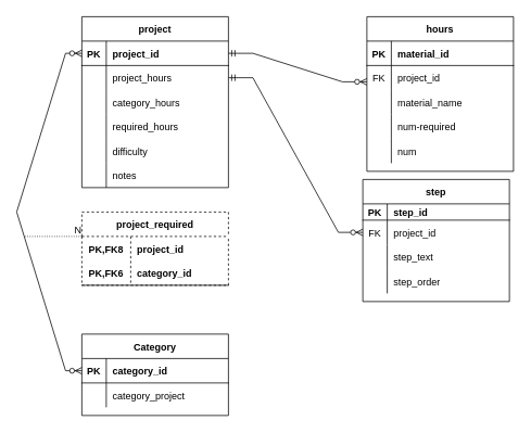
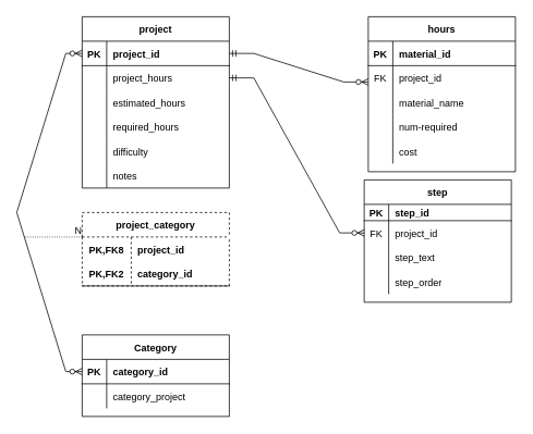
  <mxCell id="0" />
  <mxCell id="1" parent="0" />
  <mxCell id="2" value="project" style="shape=table;startSize=30;container=1;collapsible=1;childLayout=tableLayout;fixedRows=1;rowLines=0;fontStyle=1;align=center;resizeLast=1;" vertex="1" parent="1"><mxGeometry x="100" y="20" width="180" height="210" as="geometry"><mxRectangle x="40" y="40" width="70" height="30" as="alternateBounds" /></mxGeometry></mxCell>
  <mxCell id="3" value="" style="shape=tableRow;horizontal=0;startSize=0;swimlaneHead=0;swimlaneBody=0;fillColor=none;collapsible=0;dropTarget=0;points=[[0,0.5],[1,0.5]];portConstraint=eastwest;top=0;left=0;right=0;bottom=1;" vertex="1" parent="2"><mxGeometry y="30" width="180" height="30" as="geometry" /></mxCell>
  <mxCell id="4" value="PK" style="shape=partialRectangle;connectable=0;fillColor=none;top=0;left=0;bottom=0;right=0;fontStyle=1;overflow=hidden;" vertex="1" parent="3"><mxGeometry width="30" height="30" as="geometry"><mxRectangle width="30" height="30" as="alternateBounds" /></mxGeometry></mxCell>
  <mxCell id="5" value="project_id" style="shape=partialRectangle;connectable=0;fillColor=none;top=0;left=0;bottom=0;right=0;align=left;spacingLeft=6;fontStyle=1;overflow=hidden;" vertex="1" parent="3"><mxGeometry x="30" width="150" height="30" as="geometry"><mxRectangle width="150" height="30" as="alternateBounds" /></mxGeometry></mxCell>
  <mxCell id="6" value="" style="shape=tableRow;horizontal=0;startSize=0;swimlaneHead=0;swimlaneBody=0;fillColor=none;collapsible=0;dropTarget=0;points=[[0,0.5],[1,0.5]];portConstraint=eastwest;top=0;left=0;right=0;bottom=0;" vertex="1" parent="2"><mxGeometry y="60" width="180" height="30" as="geometry" /></mxCell>
  <mxCell id="7" value="" style="shape=partialRectangle;connectable=0;fillColor=none;top=0;left=0;bottom=0;right=0;editable=1;overflow=hidden;" vertex="1" parent="6"><mxGeometry width="30" height="30" as="geometry"><mxRectangle width="30" height="30" as="alternateBounds" /></mxGeometry></mxCell>
  <mxCell id="8" value="project_hours" style="shape=partialRectangle;connectable=0;fillColor=none;top=0;left=0;bottom=0;right=0;align=left;spacingLeft=6;overflow=hidden;" vertex="1" parent="6"><mxGeometry x="30" width="150" height="30" as="geometry"><mxRectangle width="150" height="30" as="alternateBounds" /></mxGeometry></mxCell>
  <mxCell id="9" value="" style="shape=tableRow;horizontal=0;startSize=0;swimlaneHead=0;swimlaneBody=0;fillColor=none;collapsible=0;dropTarget=0;points=[[0,0.5],[1,0.5]];portConstraint=eastwest;top=0;left=0;right=0;bottom=0;" vertex="1" parent="2"><mxGeometry y="90" width="180" height="30" as="geometry" /></mxCell>
  <mxCell id="10" value="" style="shape=partialRectangle;connectable=0;fillColor=none;top=0;left=0;bottom=0;right=0;editable=1;overflow=hidden;" vertex="1" parent="9"><mxGeometry width="30" height="30" as="geometry"><mxRectangle width="30" height="30" as="alternateBounds" /></mxGeometry></mxCell>
- <mxCell id="11" value="category_hours" style="shape=partialRectangle;connectable=0;fillColor=none;top=0;left=0;bottom=0;right=0;align=left;spacingLeft=6;overflow=hidden;" vertex="1" parent="9"><mxGeometry x="30" width="150" height="30" as="geometry"><mxRectangle width="150" height="30" as="alternateBounds" /></mxGeometry></mxCell>
+ <mxCell id="11" value="estimated_hours" style="shape=partialRectangle;connectable=0;fillColor=none;top=0;left=0;bottom=0;right=0;align=left;spacingLeft=6;overflow=hidden;" vertex="1" parent="9"><mxGeometry x="30" width="150" height="30" as="geometry"><mxRectangle width="150" height="30" as="alternateBounds" /></mxGeometry></mxCell>
  <mxCell id="12" value="" style="shape=tableRow;horizontal=0;startSize=0;swimlaneHead=0;swimlaneBody=0;fillColor=none;collapsible=0;dropTarget=0;points=[[0,0.5],[1,0.5]];portConstraint=eastwest;top=0;left=0;right=0;bottom=0;" vertex="1" parent="2"><mxGeometry y="120" width="180" height="30" as="geometry" /></mxCell>
  <mxCell id="13" value="" style="shape=partialRectangle;connectable=0;fillColor=none;top=0;left=0;bottom=0;right=0;editable=1;overflow=hidden;" vertex="1" parent="12"><mxGeometry width="30" height="30" as="geometry"><mxRectangle width="30" height="30" as="alternateBounds" /></mxGeometry></mxCell>
  <mxCell id="14" value="required_hours" style="shape=partialRectangle;connectable=0;fillColor=none;top=0;left=0;bottom=0;right=0;align=left;spacingLeft=6;overflow=hidden;" vertex="1" parent="12"><mxGeometry x="30" width="150" height="30" as="geometry"><mxRectangle width="150" height="30" as="alternateBounds" /></mxGeometry></mxCell>
  <mxCell id="15" style="shape=tableRow;horizontal=0;startSize=0;swimlaneHead=0;swimlaneBody=0;fillColor=none;collapsible=0;dropTarget=0;points=[[0,0.5],[1,0.5]];portConstraint=eastwest;top=0;left=0;right=0;bottom=0;" vertex="1" parent="2"><mxGeometry y="150" width="180" height="30" as="geometry" /></mxCell>
  <mxCell id="16" style="shape=partialRectangle;connectable=0;fillColor=none;top=0;left=0;bottom=0;right=0;editable=1;overflow=hidden;" vertex="1" parent="15"><mxGeometry width="30" height="30" as="geometry"><mxRectangle width="30" height="30" as="alternateBounds" /></mxGeometry></mxCell>
  <mxCell id="17" value="difficulty" style="shape=partialRectangle;connectable=0;fillColor=none;top=0;left=0;bottom=0;right=0;align=left;spacingLeft=6;overflow=hidden;" vertex="1" parent="15"><mxGeometry x="30" width="150" height="30" as="geometry"><mxRectangle width="150" height="30" as="alternateBounds" /></mxGeometry></mxCell>
  <mxCell id="18" style="shape=tableRow;horizontal=0;startSize=0;swimlaneHead=0;swimlaneBody=0;fillColor=none;collapsible=0;dropTarget=0;points=[[0,0.5],[1,0.5]];portConstraint=eastwest;top=0;left=0;right=0;bottom=0;" vertex="1" parent="2"><mxGeometry y="180" width="180" height="30" as="geometry" /></mxCell>
  <mxCell id="19" style="shape=partialRectangle;connectable=0;fillColor=none;top=0;left=0;bottom=0;right=0;editable=1;overflow=hidden;" vertex="1" parent="18"><mxGeometry width="30" height="30" as="geometry"><mxRectangle width="30" height="30" as="alternateBounds" /></mxGeometry></mxCell>
  <mxCell id="20" value="notes" style="shape=partialRectangle;connectable=0;fillColor=none;top=0;left=0;bottom=0;right=0;align=left;spacingLeft=6;overflow=hidden;" vertex="1" parent="18"><mxGeometry x="30" width="150" height="30" as="geometry"><mxRectangle width="150" height="30" as="alternateBounds" /></mxGeometry></mxCell>
- <mxCell id="21" value="project_required" style="shape=table;startSize=30;container=1;collapsible=1;childLayout=tableLayout;fixedRows=1;rowLines=0;fontStyle=1;align=center;resizeLast=1;dashed=1;" vertex="1" parent="1"><mxGeometry x="100" y="260" width="180" height="90" as="geometry" /></mxCell>
+ <mxCell id="21" value="project_category" style="shape=table;startSize=30;container=1;collapsible=1;childLayout=tableLayout;fixedRows=1;rowLines=0;fontStyle=1;align=center;resizeLast=1;dashed=1;" vertex="1" parent="1"><mxGeometry x="100" y="260" width="180" height="90" as="geometry" /></mxCell>
  <mxCell id="22" value="" style="shape=tableRow;horizontal=0;startSize=0;swimlaneHead=0;swimlaneBody=0;fillColor=none;collapsible=0;dropTarget=0;points=[[0,0.5],[1,0.5]];portConstraint=eastwest;top=0;left=0;right=0;bottom=0;" vertex="1" parent="21"><mxGeometry y="30" width="180" height="30" as="geometry" /></mxCell>
  <mxCell id="23" value="PK,FK8" style="shape=partialRectangle;connectable=0;fillColor=none;top=0;left=0;bottom=0;right=0;fontStyle=1;overflow=hidden;" vertex="1" parent="22"><mxGeometry width="60" height="30" as="geometry"><mxRectangle width="60" height="30" as="alternateBounds" /></mxGeometry></mxCell>
  <mxCell id="24" value="project_id" style="shape=partialRectangle;connectable=0;fillColor=none;top=0;left=0;bottom=0;right=0;align=left;spacingLeft=6;fontStyle=1;overflow=hidden;" vertex="1" parent="22"><mxGeometry x="60" width="120" height="30" as="geometry"><mxRectangle width="120" height="30" as="alternateBounds" /></mxGeometry></mxCell>
  <mxCell id="25" value="" style="shape=tableRow;horizontal=0;startSize=0;swimlaneHead=0;swimlaneBody=0;fillColor=none;collapsible=0;dropTarget=0;points=[[0,0.5],[1,0.5]];portConstraint=eastwest;top=0;left=0;right=0;bottom=1;" vertex="1" parent="21"><mxGeometry y="60" width="180" height="30" as="geometry" /></mxCell>
- <mxCell id="26" value="PK,FK6" style="shape=partialRectangle;connectable=0;fillColor=none;top=0;left=0;bottom=0;right=0;fontStyle=1;overflow=hidden;" vertex="1" parent="25"><mxGeometry width="60" height="30" as="geometry"><mxRectangle width="60" height="30" as="alternateBounds" /></mxGeometry></mxCell>
+ <mxCell id="26" value="PK,FK2" style="shape=partialRectangle;connectable=0;fillColor=none;top=0;left=0;bottom=0;right=0;fontStyle=1;overflow=hidden;" vertex="1" parent="25"><mxGeometry width="60" height="30" as="geometry"><mxRectangle width="60" height="30" as="alternateBounds" /></mxGeometry></mxCell>
  <mxCell id="27" value="category_id" style="shape=partialRectangle;connectable=0;fillColor=none;top=0;left=0;bottom=0;right=0;align=left;spacingLeft=6;fontStyle=1;overflow=hidden;dashed=1;" vertex="1" parent="25"><mxGeometry x="60" width="120" height="30" as="geometry"><mxRectangle width="120" height="30" as="alternateBounds" /></mxGeometry></mxCell>
  <mxCell id="28" value="Category" style="shape=table;startSize=30;container=1;collapsible=1;childLayout=tableLayout;fixedRows=1;rowLines=0;fontStyle=1;align=center;resizeLast=1;" vertex="1" parent="1"><mxGeometry x="100" y="410" width="180" height="100" as="geometry" /></mxCell>
  <mxCell id="29" value="" style="shape=tableRow;horizontal=0;startSize=0;swimlaneHead=0;swimlaneBody=0;fillColor=none;collapsible=0;dropTarget=0;points=[[0,0.5],[1,0.5]];portConstraint=eastwest;top=0;left=0;right=0;bottom=1;" vertex="1" parent="28"><mxGeometry y="30" width="180" height="30" as="geometry" /></mxCell>
  <mxCell id="30" value="PK" style="shape=partialRectangle;connectable=0;fillColor=none;top=0;left=0;bottom=0;right=0;fontStyle=1;overflow=hidden;dashed=1;" vertex="1" parent="29"><mxGeometry width="30" height="30" as="geometry"><mxRectangle width="30" height="30" as="alternateBounds" /></mxGeometry></mxCell>
  <mxCell id="31" value="category_id" style="shape=partialRectangle;connectable=0;fillColor=none;top=0;left=0;bottom=0;right=0;align=left;spacingLeft=6;fontStyle=1;overflow=hidden;dashed=1;" vertex="1" parent="29"><mxGeometry x="30" width="150" height="30" as="geometry"><mxRectangle width="150" height="30" as="alternateBounds" /></mxGeometry></mxCell>
  <mxCell id="32" value="" style="shape=tableRow;horizontal=0;startSize=0;swimlaneHead=0;swimlaneBody=0;fillColor=none;collapsible=0;dropTarget=0;points=[[0,0.5],[1,0.5]];portConstraint=eastwest;top=0;left=0;right=0;bottom=0;dashed=1;" vertex="1" parent="28"><mxGeometry y="60" width="180" height="30" as="geometry" /></mxCell>
  <mxCell id="33" value="" style="shape=partialRectangle;connectable=0;fillColor=none;top=0;left=0;bottom=0;right=0;editable=1;overflow=hidden;dashed=1;" vertex="1" parent="32"><mxGeometry width="30" height="30" as="geometry"><mxRectangle width="30" height="30" as="alternateBounds" /></mxGeometry></mxCell>
  <mxCell id="34" value="category_project" style="shape=partialRectangle;connectable=0;fillColor=none;top=0;left=0;bottom=0;right=0;align=left;spacingLeft=6;overflow=hidden;dashed=1;" vertex="1" parent="32"><mxGeometry x="30" width="150" height="30" as="geometry"><mxRectangle width="150" height="30" as="alternateBounds" /></mxGeometry></mxCell>
  <mxCell id="35" value="step" style="shape=table;startSize=30;container=1;collapsible=1;childLayout=tableLayout;fixedRows=1;rowLines=0;fontStyle=1;align=center;resizeLast=1;" vertex="1" parent="1"><mxGeometry x="445" y="220" width="180" height="150" as="geometry" /></mxCell>
  <mxCell id="36" value="" style="shape=tableRow;horizontal=0;startSize=0;swimlaneHead=0;swimlaneBody=0;fillColor=none;collapsible=0;dropTarget=0;points=[[0,0.5],[1,0.5]];portConstraint=eastwest;top=0;left=0;right=0;bottom=1;" vertex="1" parent="35"><mxGeometry y="30" width="180" height="20" as="geometry" /></mxCell>
  <mxCell id="37" value="PK" style="shape=partialRectangle;connectable=0;fillColor=none;top=0;left=0;bottom=0;right=0;fontStyle=1;overflow=hidden;" vertex="1" parent="36"><mxGeometry width="30" height="20" as="geometry"><mxRectangle width="30" height="20" as="alternateBounds" /></mxGeometry></mxCell>
  <mxCell id="38" value="step_id" style="shape=partialRectangle;connectable=0;fillColor=none;top=0;left=0;bottom=0;right=0;align=left;spacingLeft=6;fontStyle=1;overflow=hidden;" vertex="1" parent="36"><mxGeometry x="30" width="150" height="20" as="geometry"><mxRectangle width="150" height="20" as="alternateBounds" /></mxGeometry></mxCell>
  <mxCell id="39" value="" style="shape=tableRow;horizontal=0;startSize=0;swimlaneHead=0;swimlaneBody=0;fillColor=none;collapsible=0;dropTarget=0;points=[[0,0.5],[1,0.5]];portConstraint=eastwest;top=0;left=0;right=0;bottom=0;" vertex="1" parent="35"><mxGeometry y="50" width="180" height="30" as="geometry" /></mxCell>
  <mxCell id="40" value="FK" style="shape=partialRectangle;connectable=0;fillColor=none;top=0;left=0;bottom=0;right=0;editable=1;overflow=hidden;" vertex="1" parent="39"><mxGeometry width="30" height="30" as="geometry"><mxRectangle width="30" height="30" as="alternateBounds" /></mxGeometry></mxCell>
  <mxCell id="41" value="project_id" style="shape=partialRectangle;connectable=0;fillColor=none;top=0;left=0;bottom=0;right=0;align=left;spacingLeft=6;overflow=hidden;" vertex="1" parent="39"><mxGeometry x="30" width="150" height="30" as="geometry"><mxRectangle width="150" height="30" as="alternateBounds" /></mxGeometry></mxCell>
  <mxCell id="42" value="" style="shape=tableRow;horizontal=0;startSize=0;swimlaneHead=0;swimlaneBody=0;fillColor=none;collapsible=0;dropTarget=0;points=[[0,0.5],[1,0.5]];portConstraint=eastwest;top=0;left=0;right=0;bottom=0;" vertex="1" parent="35"><mxGeometry y="80" width="180" height="30" as="geometry" /></mxCell>
  <mxCell id="43" value="" style="shape=partialRectangle;connectable=0;fillColor=none;top=0;left=0;bottom=0;right=0;editable=1;overflow=hidden;" vertex="1" parent="42"><mxGeometry width="30" height="30" as="geometry"><mxRectangle width="30" height="30" as="alternateBounds" /></mxGeometry></mxCell>
  <mxCell id="44" value="step_text" style="shape=partialRectangle;connectable=0;fillColor=none;top=0;left=0;bottom=0;right=0;align=left;spacingLeft=6;overflow=hidden;" vertex="1" parent="42"><mxGeometry x="30" width="150" height="30" as="geometry"><mxRectangle width="150" height="30" as="alternateBounds" /></mxGeometry></mxCell>
  <mxCell id="45" value="" style="shape=tableRow;horizontal=0;startSize=0;swimlaneHead=0;swimlaneBody=0;fillColor=none;collapsible=0;dropTarget=0;points=[[0,0.5],[1,0.5]];portConstraint=eastwest;top=0;left=0;right=0;bottom=0;" vertex="1" parent="35"><mxGeometry y="110" width="180" height="30" as="geometry" /></mxCell>
  <mxCell id="46" value="" style="shape=partialRectangle;connectable=0;fillColor=none;top=0;left=0;bottom=0;right=0;editable=1;overflow=hidden;" vertex="1" parent="45"><mxGeometry width="30" height="30" as="geometry"><mxRectangle width="30" height="30" as="alternateBounds" /></mxGeometry></mxCell>
  <mxCell id="47" value="step_order" style="shape=partialRectangle;connectable=0;fillColor=none;top=0;left=0;bottom=0;right=0;align=left;spacingLeft=6;overflow=hidden;" vertex="1" parent="45"><mxGeometry x="30" width="150" height="30" as="geometry"><mxRectangle width="150" height="30" as="alternateBounds" /></mxGeometry></mxCell>
  <mxCell id="48" value="hours" style="shape=table;startSize=30;container=1;collapsible=1;childLayout=tableLayout;fixedRows=1;rowLines=0;fontStyle=1;align=center;resizeLast=1;" vertex="1" parent="1"><mxGeometry x="450" y="20" width="180" height="190" as="geometry" /></mxCell>
  <mxCell id="49" value="" style="shape=tableRow;horizontal=0;startSize=0;swimlaneHead=0;swimlaneBody=0;fillColor=none;collapsible=0;dropTarget=0;points=[[0,0.5],[1,0.5]];portConstraint=eastwest;top=0;left=0;right=0;bottom=1;" vertex="1" parent="48"><mxGeometry y="30" width="180" height="30" as="geometry" /></mxCell>
  <mxCell id="50" value="PK" style="shape=partialRectangle;connectable=0;fillColor=none;top=0;left=0;bottom=0;right=0;fontStyle=1;overflow=hidden;" vertex="1" parent="49"><mxGeometry width="30" height="30" as="geometry"><mxRectangle width="30" height="30" as="alternateBounds" /></mxGeometry></mxCell>
  <mxCell id="51" value="material_id" style="shape=partialRectangle;connectable=0;fillColor=none;top=0;left=0;bottom=0;right=0;align=left;spacingLeft=6;fontStyle=1;overflow=hidden;" vertex="1" parent="49"><mxGeometry x="30" width="150" height="30" as="geometry"><mxRectangle width="150" height="30" as="alternateBounds" /></mxGeometry></mxCell>
  <mxCell id="52" value="" style="shape=tableRow;horizontal=0;startSize=0;swimlaneHead=0;swimlaneBody=0;fillColor=none;collapsible=0;dropTarget=0;points=[[0,0.5],[1,0.5]];portConstraint=eastwest;top=0;left=0;right=0;bottom=0;" vertex="1" parent="48"><mxGeometry y="60" width="180" height="30" as="geometry" /></mxCell>
  <mxCell id="53" value="FK" style="shape=partialRectangle;connectable=0;fillColor=none;top=0;left=0;bottom=0;right=0;editable=1;overflow=hidden;" vertex="1" parent="52"><mxGeometry width="30" height="30" as="geometry"><mxRectangle width="30" height="30" as="alternateBounds" /></mxGeometry></mxCell>
  <mxCell id="54" value="project_id" style="shape=partialRectangle;connectable=0;fillColor=none;top=0;left=0;bottom=0;right=0;align=left;spacingLeft=6;overflow=hidden;" vertex="1" parent="52"><mxGeometry x="30" width="150" height="30" as="geometry"><mxRectangle width="150" height="30" as="alternateBounds" /></mxGeometry></mxCell>
  <mxCell id="55" value="" style="shape=tableRow;horizontal=0;startSize=0;swimlaneHead=0;swimlaneBody=0;fillColor=none;collapsible=0;dropTarget=0;points=[[0,0.5],[1,0.5]];portConstraint=eastwest;top=0;left=0;right=0;bottom=0;" vertex="1" parent="48"><mxGeometry y="90" width="180" height="30" as="geometry" /></mxCell>
  <mxCell id="56" value="" style="shape=partialRectangle;connectable=0;fillColor=none;top=0;left=0;bottom=0;right=0;editable=1;overflow=hidden;" vertex="1" parent="55"><mxGeometry width="30" height="30" as="geometry"><mxRectangle width="30" height="30" as="alternateBounds" /></mxGeometry></mxCell>
  <mxCell id="57" value="material_name" style="shape=partialRectangle;connectable=0;fillColor=none;top=0;left=0;bottom=0;right=0;align=left;spacingLeft=6;overflow=hidden;" vertex="1" parent="55"><mxGeometry x="30" width="150" height="30" as="geometry"><mxRectangle width="150" height="30" as="alternateBounds" /></mxGeometry></mxCell>
  <mxCell id="58" value="" style="shape=tableRow;horizontal=0;startSize=0;swimlaneHead=0;swimlaneBody=0;fillColor=none;collapsible=0;dropTarget=0;points=[[0,0.5],[1,0.5]];portConstraint=eastwest;top=0;left=0;right=0;bottom=0;" vertex="1" parent="48"><mxGeometry y="120" width="180" height="30" as="geometry" /></mxCell>
  <mxCell id="59" value="" style="shape=partialRectangle;connectable=0;fillColor=none;top=0;left=0;bottom=0;right=0;editable=1;overflow=hidden;" vertex="1" parent="58"><mxGeometry width="30" height="30" as="geometry"><mxRectangle width="30" height="30" as="alternateBounds" /></mxGeometry></mxCell>
  <mxCell id="60" value="num-required" style="shape=partialRectangle;connectable=0;fillColor=none;top=0;left=0;bottom=0;right=0;align=left;spacingLeft=6;overflow=hidden;" vertex="1" parent="58"><mxGeometry x="30" width="150" height="30" as="geometry"><mxRectangle width="150" height="30" as="alternateBounds" /></mxGeometry></mxCell>
  <mxCell id="61" style="shape=tableRow;horizontal=0;startSize=0;swimlaneHead=0;swimlaneBody=0;fillColor=none;collapsible=0;dropTarget=0;points=[[0,0.5],[1,0.5]];portConstraint=eastwest;top=0;left=0;right=0;bottom=0;" vertex="1" parent="48"><mxGeometry y="150" width="180" height="30" as="geometry" /></mxCell>
  <mxCell id="62" style="shape=partialRectangle;connectable=0;fillColor=none;top=0;left=0;bottom=0;right=0;editable=1;overflow=hidden;" vertex="1" parent="61"><mxGeometry width="30" height="30" as="geometry"><mxRectangle width="30" height="30" as="alternateBounds" /></mxGeometry></mxCell>
- <mxCell id="63" value="num" style="shape=partialRectangle;connectable=0;fillColor=none;top=0;left=0;bottom=0;right=0;align=left;spacingLeft=6;overflow=hidden;" vertex="1" parent="61"><mxGeometry x="30" width="150" height="30" as="geometry"><mxRectangle width="150" height="30" as="alternateBounds" /></mxGeometry></mxCell>
+ <mxCell id="63" value="cost" style="shape=partialRectangle;connectable=0;fillColor=none;top=0;left=0;bottom=0;right=0;align=left;spacingLeft=6;overflow=hidden;" vertex="1" parent="61"><mxGeometry x="30" width="150" height="30" as="geometry"><mxRectangle width="150" height="30" as="alternateBounds" /></mxGeometry></mxCell>
  <mxCell id="64" value="" style="fontSize=12;html=1;endArrow=ERzeroToMany;endFill=1;startArrow=ERzeroToMany;rounded=0;exitX=0;exitY=0.5;exitDx=0;exitDy=0;entryX=0;entryY=0.5;entryDx=0;entryDy=0;" edge="1" parent="1" source="29" target="3"><mxGeometry width="100" height="100" relative="1" as="geometry"><mxPoint x="0" y="460" as="sourcePoint" /><mxPoint x="90" y="70" as="targetPoint" /><Array as="points"><mxPoint x="80" y="455" /><mxPoint y="260" x="20" /><mxPoint x="80" y="65" /></Array></mxGeometry></mxCell>
  <mxCell id="65" value="" style="endArrow=none;html=1;rounded=0;dashed=1;dashPattern=1 2;" edge="1" parent="1"><mxGeometry relative="1" as="geometry"><mxPoint x="30" y="290" as="sourcePoint" /><mxPoint x="100" y="290" as="targetPoint" /></mxGeometry></mxCell>
  <mxCell id="66" value="N" style="resizable=0;html=1;align=right;verticalAlign=bottom;" connectable="0" vertex="1" parent="65"><mxGeometry x="1" relative="1" as="geometry" /></mxCell>
  <mxCell id="67" value="" style="edgeStyle=entityRelationEdgeStyle;fontSize=12;html=1;endArrow=ERzeroToMany;startArrow=ERmandOne;rounded=0;exitX=1;exitY=0.5;exitDx=0;exitDy=0;" edge="1" parent="1" source="3"><mxGeometry width="100" height="100" relative="1" as="geometry"><mxPoint x="350" y="200" as="sourcePoint" /><mxPoint x="450" y="100" as="targetPoint" /></mxGeometry></mxCell>
  <mxCell id="68" value="" style="edgeStyle=entityRelationEdgeStyle;fontSize=12;html=1;endArrow=ERzeroToMany;startArrow=ERmandOne;rounded=0;entryX=0;entryY=0.5;entryDx=0;entryDy=0;exitX=1;exitY=0.5;exitDx=0;exitDy=0;" edge="1" parent="1" source="6" target="39"><mxGeometry width="100" height="100" relative="1" as="geometry"><mxPoint x="320" y="320" as="sourcePoint" /><mxPoint x="420" y="220" as="targetPoint" /></mxGeometry></mxCell>
